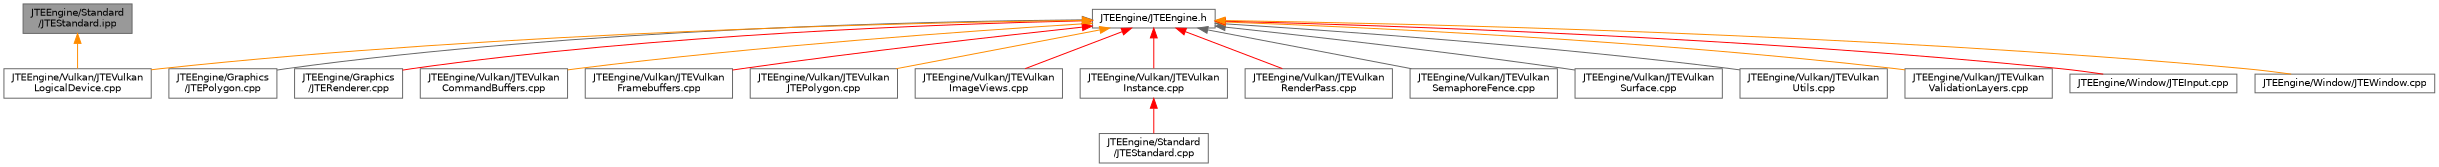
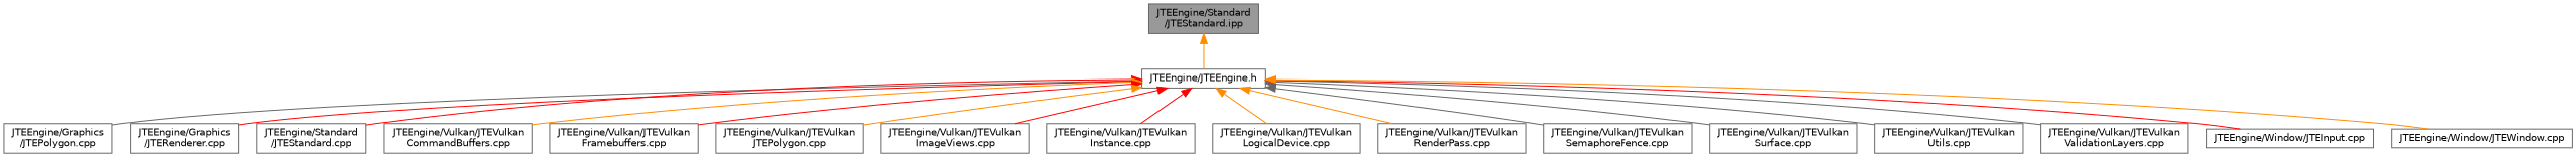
  digraph {
    node [color=grey40 fillcolor=white fontname=Helvetica fontsize=10 shape=box style=filled]
    edge [color=red dir=back fontname=Helvetica fontsize=10 labelfontname=Helvetica labelfontsize=10 style=solid]
    n1 [color=gray40 fillcolor=grey60 fontcolor=black height=0.2 label="JTEEngine/Standard\l/JTEStandard.ipp" width=0.4]
    n2 [height=0.2 label="JTEEngine/JTEEngine.h" width=0.4]
    n3 [height=0.2 label="JTEEngine/Graphics\l/JTEPolygon.cpp" width=0.4]
    n4 [height=0.2 label="JTEEngine/Graphics\l/JTERenderer.cpp" width=0.4]
    n5 [height=0.2 label="JTEEngine/Standard\l/JTEStandard.cpp" width=0.4]
    n6 [height=0.2 label="JTEEngine/Vulkan/JTEVulkan\lCommandBuffers.cpp" width=0.4]
    n7 [height=0.2 label="JTEEngine/Vulkan/JTEVulkan\lFramebuffers.cpp" width=0.4]
    n8 [height=0.2 label="JTEEngine/Vulkan/JTEVulkan\lJTEPolygon.cpp" width=0.4]
    n9 [height=0.2 label="JTEEngine/Vulkan/JTEVulkan\lImageViews.cpp" width=0.4]
    n10 [height=0.2 label="JTEEngine/Vulkan/JTEVulkan\lInstance.cpp" width=0.4]
    n11 [height=0.2 label="JTEEngine/Vulkan/JTEVulkan\lLogicalDevice.cpp" width=0.4]
    n12 [height=0.2 label="JTEEngine/Vulkan/JTEVulkan\lRenderPass.cpp" width=0.4]
    n13 [height=0.2 label="JTEEngine/Vulkan/JTEVulkan\lSemaphoreFence.cpp" width=0.4]
    n14 [height=0.2 label="JTEEngine/Vulkan/JTEVulkan\lSurface.cpp" width=0.4]
    n15 [height=0.2 label="JTEEngine/Vulkan/JTEVulkan\lUtils.cpp" width=0.4]
    n16 [height=0.2 label="JTEEngine/Vulkan/JTEVulkan\lValidationLayers.cpp" width=0.4]
    n17 [height=0.2 label="JTEEngine/Window/JTEInput.cpp" width=0.4]
    n18 [height=0.2 label="JTEEngine/Window/JTEWindow.cpp" width=0.4]
-   n1 -> n11 [color=darkorange]
+   n1 -> n2 [color=darkorange]
    n2 -> n3 [color=gray40]
    n2 -> n4
-   n10 -> n5
+   n2 -> n5
    n2 -> n6 [color=darkorange]
    n2 -> n7
    n2 -> n8 [color=darkorange]
    n2 -> n9
    n2 -> n10
    n2 -> n11 [color=darkorange]
-   n2 -> n12
+   n2 -> n12 [color=darkorange]
    n2 -> n13 [color=gray40]
    n2 -> n14 [color=gray40]
    n2 -> n15 [color=gray40]
-   n2 -> n16 [color=darkorange]
+   n2 -> n16 [color=gray40]
    n2 -> n17
    n2 -> n18 [color=darkorange]
  }
